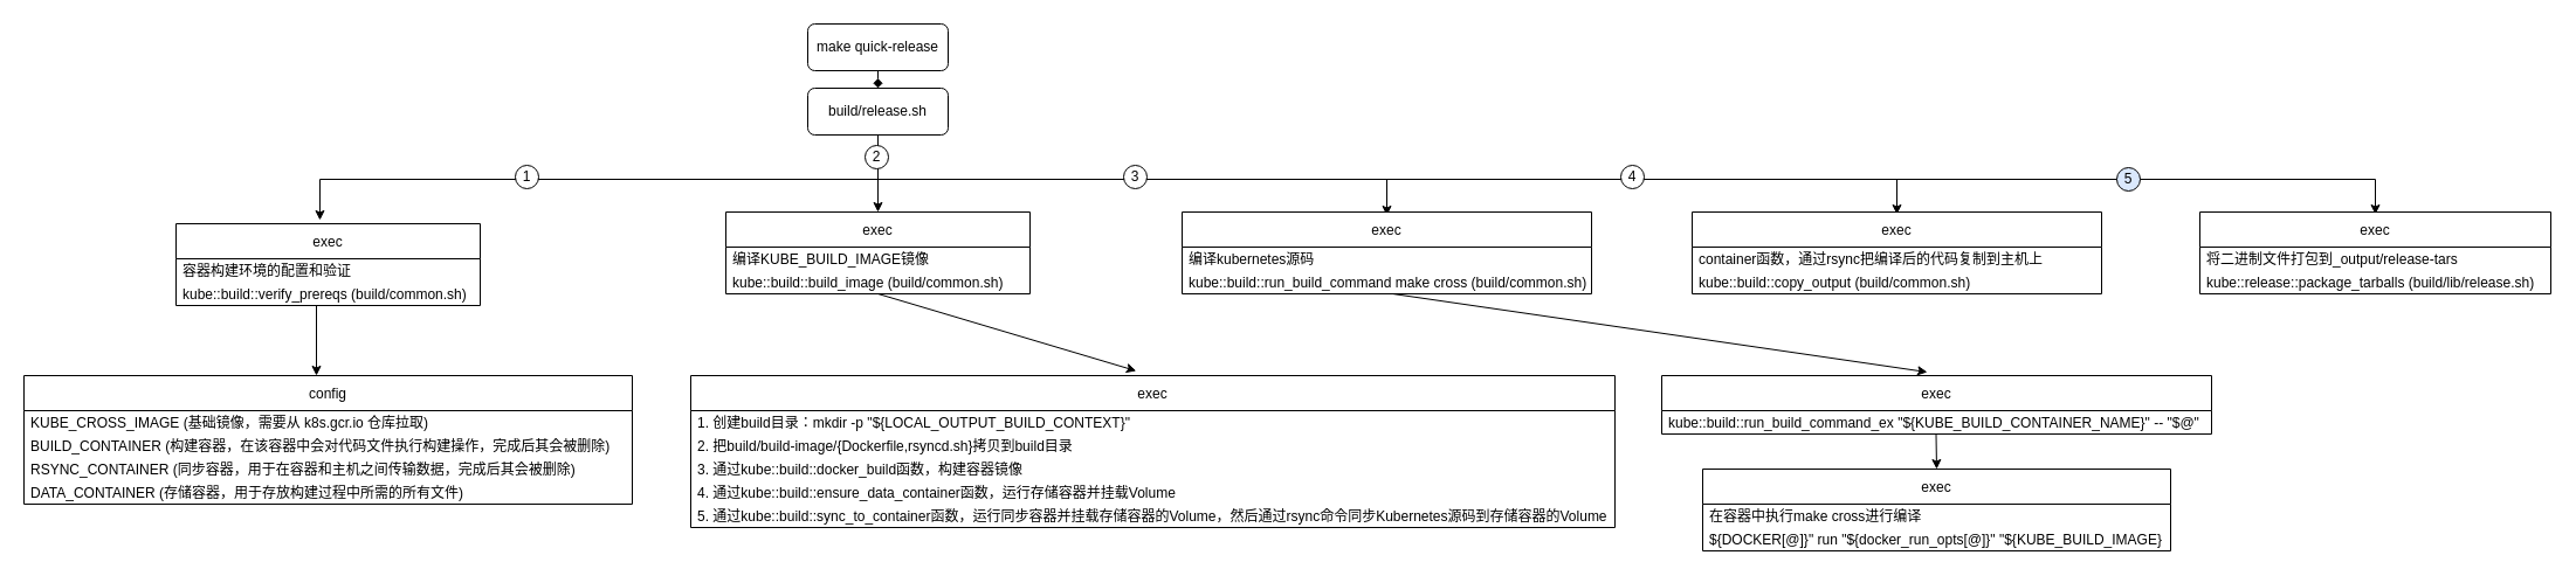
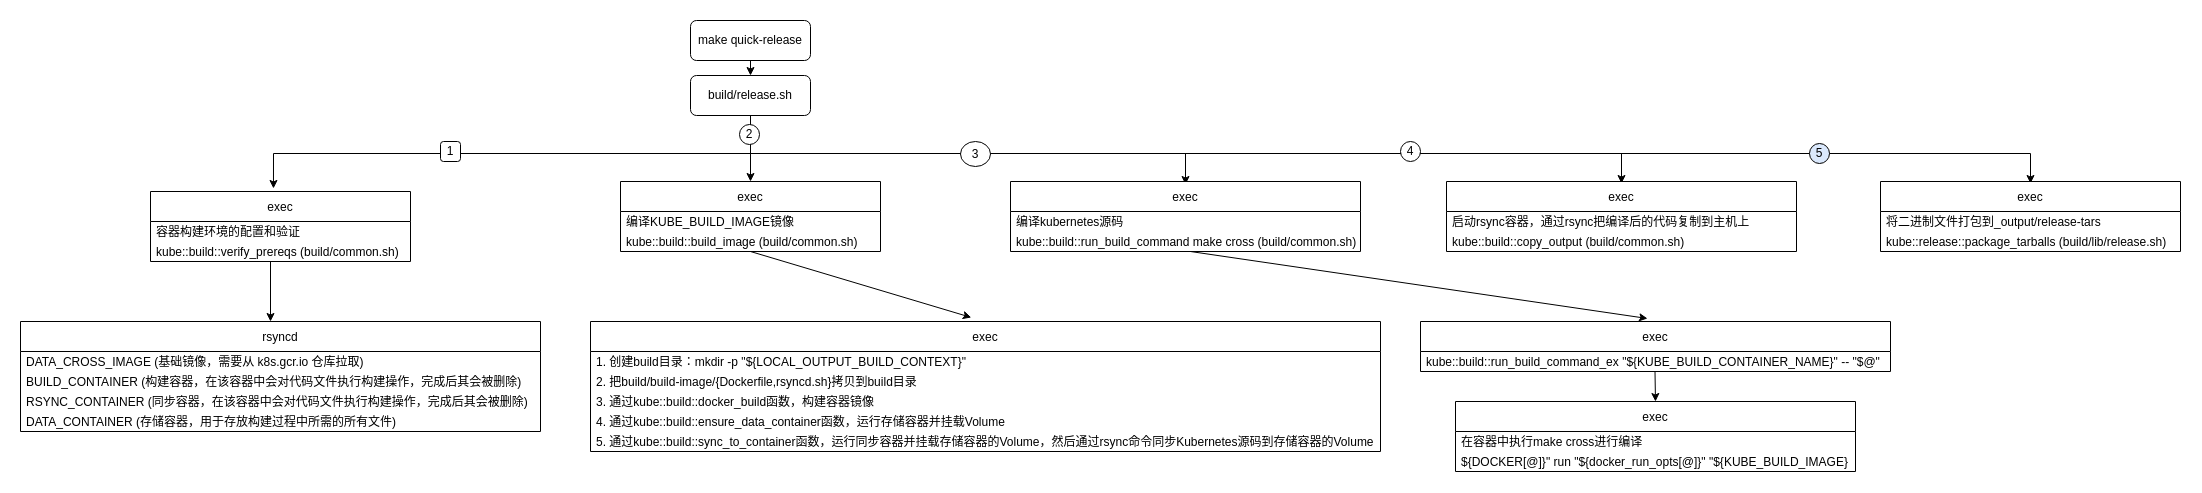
  <mxCell id="0" />
  <mxCell id="1" parent="0" />
- <mxCell id="2" style="edgeStyle=orthogonalEdgeStyle;rounded=0;orthogonalLoop=1;jettySize=auto;html=1;exitX=0.5;exitY=1;exitDx=0;exitDy=0;entryX=0.5;entryY=0;entryDx=0;entryDy=0;endArrow=diamond;" edge="1" parent="1" source="3" target="17"><mxGeometry relative="1" as="geometry" /></mxCell>
+ <mxCell id="2" style="edgeStyle=orthogonalEdgeStyle;rounded=0;orthogonalLoop=1;jettySize=auto;html=1;exitX=0.5;exitY=1;exitDx=0;exitDy=0;entryX=0.5;entryY=0;entryDx=0;entryDy=0;" edge="1" parent="1" source="3" target="17"><mxGeometry relative="1" as="geometry" /></mxCell>
  <mxCell id="3" value="make&amp;nbsp;quick-release" style="rounded=1;whiteSpace=wrap;html=1;" vertex="1" parent="1"><mxGeometry x="690" y="20" width="120" height="40" as="geometry" /></mxCell>
  <mxCell id="4" value="exec" style="swimlane;fontStyle=0;childLayout=stackLayout;horizontal=1;startSize=30;horizontalStack=0;resizeParent=1;resizeParentMax=0;resizeLast=0;collapsible=1;marginBottom=0;" vertex="1" parent="1"><mxGeometry x="150" y="191" width="260" height="70" as="geometry" /></mxCell>
  <mxCell id="5" value="容器构建环境的配置和验证" style="text;strokeColor=none;fillColor=none;align=left;verticalAlign=middle;spacingLeft=4;spacingRight=4;overflow=hidden;points=[[0,0.5],[1,0.5]];portConstraint=eastwest;rotatable=0;" vertex="1" parent="4"><mxGeometry y="30" width="260" height="20" as="geometry" /></mxCell>
  <mxCell id="6" value="kube::build::verify_prereqs (build/common.sh)" style="text;strokeColor=none;fillColor=none;align=left;verticalAlign=middle;spacingLeft=4;spacingRight=4;overflow=hidden;points=[[0,0.5],[1,0.5]];portConstraint=eastwest;rotatable=0;" vertex="1" parent="4"><mxGeometry y="50" width="260" height="20" as="geometry" /></mxCell>
- <mxCell id="7" value="config" style="swimlane;fontStyle=0;childLayout=stackLayout;horizontal=1;startSize=30;horizontalStack=0;resizeParent=1;resizeParentMax=0;resizeLast=0;collapsible=1;marginBottom=0;" vertex="1" parent="1"><mxGeometry x="20" y="321" width="520" height="110" as="geometry" /></mxCell>
- <mxCell id="8" value="KUBE_CROSS_IMAGE (基础镜像，需要从 k8s.gcr.io 仓库拉取)" style="text;strokeColor=none;fillColor=none;align=left;verticalAlign=middle;spacingLeft=4;spacingRight=4;overflow=hidden;points=[[0,0.5],[1,0.5]];portConstraint=eastwest;rotatable=0;" vertex="1" parent="7"><mxGeometry y="30" width="520" height="20" as="geometry" /></mxCell>
+ <mxCell id="7" value="rsyncd" style="swimlane;fontStyle=0;childLayout=stackLayout;horizontal=1;startSize=30;horizontalStack=0;resizeParent=1;resizeParentMax=0;resizeLast=0;collapsible=1;marginBottom=0;" vertex="1" parent="1"><mxGeometry x="20" y="321" width="520" height="110" as="geometry" /></mxCell>
+ <mxCell id="8" value="DATA_CROSS_IMAGE (基础镜像，需要从 k8s.gcr.io 仓库拉取)" style="text;strokeColor=none;fillColor=none;align=left;verticalAlign=middle;spacingLeft=4;spacingRight=4;overflow=hidden;points=[[0,0.5],[1,0.5]];portConstraint=eastwest;rotatable=0;" vertex="1" parent="7"><mxGeometry y="30" width="520" height="20" as="geometry" /></mxCell>
  <mxCell id="9" value="BUILD_CONTAINER (构建容器，在该容器中会对代码文件执行构建操作，完成后其会被删除)" style="text;strokeColor=none;fillColor=none;align=left;verticalAlign=middle;spacingLeft=4;spacingRight=4;overflow=hidden;points=[[0,0.5],[1,0.5]];portConstraint=eastwest;rotatable=0;" vertex="1" parent="7"><mxGeometry y="50" width="520" height="20" as="geometry" /></mxCell>
- <mxCell id="10" value="RSYNC_CONTAINER (同步容器，用于在容器和主机之间传输数据，完成后其会被删除)" style="text;strokeColor=none;fillColor=none;align=left;verticalAlign=middle;spacingLeft=4;spacingRight=4;overflow=hidden;points=[[0,0.5],[1,0.5]];portConstraint=eastwest;rotatable=0;" vertex="1" parent="7"><mxGeometry y="70" width="520" height="20" as="geometry" /></mxCell>
+ <mxCell id="10" value="RSYNC_CONTAINER (同步容器，在该容器中会对代码文件执行构建操作，完成后其会被删除)" style="text;strokeColor=none;fillColor=none;align=left;verticalAlign=middle;spacingLeft=4;spacingRight=4;overflow=hidden;points=[[0,0.5],[1,0.5]];portConstraint=eastwest;rotatable=0;" vertex="1" parent="7"><mxGeometry y="70" width="520" height="20" as="geometry" /></mxCell>
  <mxCell id="11" value="DATA_CONTAINER (存储容器，用于存放构建过程中所需的所有文件)" style="text;strokeColor=none;fillColor=none;align=left;verticalAlign=middle;spacingLeft=4;spacingRight=4;overflow=hidden;points=[[0,0.5],[1,0.5]];portConstraint=eastwest;rotatable=0;" vertex="1" parent="7"><mxGeometry y="90" width="520" height="20" as="geometry" /></mxCell>
  <mxCell id="12" style="edgeStyle=orthogonalEdgeStyle;rounded=0;orthogonalLoop=1;jettySize=auto;html=1;entryX=0.473;entryY=-0.043;entryDx=0;entryDy=0;entryPerimeter=0;exitX=0.5;exitY=1;exitDx=0;exitDy=0;" edge="1" parent="1" source="17" target="4"><mxGeometry relative="1" as="geometry" /></mxCell>
  <mxCell id="13" style="edgeStyle=orthogonalEdgeStyle;rounded=0;orthogonalLoop=1;jettySize=auto;html=1;exitX=0.5;exitY=1;exitDx=0;exitDy=0;entryX=0.5;entryY=0;entryDx=0;entryDy=0;" edge="1" parent="1" source="17" target="18"><mxGeometry relative="1" as="geometry" /></mxCell>
  <mxCell id="14" style="edgeStyle=orthogonalEdgeStyle;rounded=0;orthogonalLoop=1;jettySize=auto;html=1;exitX=0.5;exitY=1;exitDx=0;exitDy=0;entryX=0.5;entryY=0;entryDx=0;entryDy=0;" edge="1" parent="1"><mxGeometry relative="1" as="geometry"><mxPoint x="750" y="118" as="sourcePoint" /><mxPoint x="1185" y="184" as="targetPoint" /><Array as="points"><mxPoint x="750" y="153" /><mxPoint x="1185" y="153" /></Array></mxGeometry></mxCell>
  <mxCell id="15" style="edgeStyle=orthogonalEdgeStyle;rounded=0;orthogonalLoop=1;jettySize=auto;html=1;exitX=0.5;exitY=1;exitDx=0;exitDy=0;entryX=0.5;entryY=0;entryDx=0;entryDy=0;" edge="1" parent="1"><mxGeometry relative="1" as="geometry"><mxPoint x="750" y="117" as="sourcePoint" /><mxPoint x="1621" y="183" as="targetPoint" /><Array as="points"><mxPoint x="750" y="153" /><mxPoint x="1621" y="153" /></Array></mxGeometry></mxCell>
  <mxCell id="16" style="edgeStyle=orthogonalEdgeStyle;rounded=0;orthogonalLoop=1;jettySize=auto;html=1;exitX=0.5;exitY=1;exitDx=0;exitDy=0;entryX=0.5;entryY=0;entryDx=0;entryDy=0;" edge="1" parent="1"><mxGeometry relative="1" as="geometry"><mxPoint x="750" y="117" as="sourcePoint" /><mxPoint x="2030" y="183" as="targetPoint" /><Array as="points"><mxPoint x="750" y="153" /><mxPoint x="2030" y="153" /></Array></mxGeometry></mxCell>
  <mxCell id="17" value="&lt;span style=&quot;text-align: left;&quot;&gt;build/release.sh&lt;/span&gt;" style="rounded=1;whiteSpace=wrap;html=1;" vertex="1" parent="1"><mxGeometry x="690" y="75" width="120" height="40" as="geometry" /></mxCell>
  <mxCell id="18" value="exec" style="swimlane;fontStyle=0;childLayout=stackLayout;horizontal=1;startSize=30;horizontalStack=0;resizeParent=1;resizeParentMax=0;resizeLast=0;collapsible=1;marginBottom=0;" vertex="1" parent="1"><mxGeometry x="620" y="181" width="260" height="70" as="geometry" /></mxCell>
  <mxCell id="19" value="编译KUBE_BUILD_IMAGE镜像" style="text;strokeColor=none;fillColor=none;align=left;verticalAlign=middle;spacingLeft=4;spacingRight=4;overflow=hidden;points=[[0,0.5],[1,0.5]];portConstraint=eastwest;rotatable=0;" vertex="1" parent="18"><mxGeometry y="30" width="260" height="20" as="geometry" /></mxCell>
  <mxCell id="20" value="kube::build::build_image (build/common.sh)" style="text;strokeColor=none;fillColor=none;align=left;verticalAlign=middle;spacingLeft=4;spacingRight=4;overflow=hidden;points=[[0,0.5],[1,0.5]];portConstraint=eastwest;rotatable=0;" vertex="1" parent="18"><mxGeometry y="50" width="260" height="20" as="geometry" /></mxCell>
  <mxCell id="21" value="" style="endArrow=classic;html=1;rounded=0;" edge="1" parent="1"><mxGeometry width="50" height="50" relative="1" as="geometry"><mxPoint x="270" y="261" as="sourcePoint" /><mxPoint x="270" y="321" as="targetPoint" /></mxGeometry></mxCell>
  <mxCell id="22" value="exec" style="swimlane;fontStyle=0;childLayout=stackLayout;horizontal=1;startSize=30;horizontalStack=0;resizeParent=1;resizeParentMax=0;resizeLast=0;collapsible=1;marginBottom=0;" vertex="1" parent="1"><mxGeometry x="590" y="321" width="790" height="130" as="geometry" /></mxCell>
  <mxCell id="23" value="1. 创建build目录：mkdir -p &quot;${LOCAL_OUTPUT_BUILD_CONTEXT}&quot;" style="text;strokeColor=none;fillColor=none;align=left;verticalAlign=middle;spacingLeft=4;spacingRight=4;overflow=hidden;points=[[0,0.5],[1,0.5]];portConstraint=eastwest;rotatable=0;" vertex="1" parent="22"><mxGeometry y="30" width="790" height="20" as="geometry" /></mxCell>
  <mxCell id="24" value="2. 把build/build-image/{Dockerfile,rsyncd.sh}拷贝到build目录" style="text;strokeColor=none;fillColor=none;align=left;verticalAlign=middle;spacingLeft=4;spacingRight=4;overflow=hidden;points=[[0,0.5],[1,0.5]];portConstraint=eastwest;rotatable=0;" vertex="1" parent="22"><mxGeometry y="50" width="790" height="20" as="geometry" /></mxCell>
  <mxCell id="25" value="3. 通过kube::build::docker_build函数，构建容器镜像" style="text;strokeColor=none;fillColor=none;align=left;verticalAlign=middle;spacingLeft=4;spacingRight=4;overflow=hidden;points=[[0,0.5],[1,0.5]];portConstraint=eastwest;rotatable=0;" vertex="1" parent="22"><mxGeometry y="70" width="790" height="20" as="geometry" /></mxCell>
  <mxCell id="26" value="4. 通过kube::build::ensure_data_container函数，运行存储容器并挂载Volume" style="text;strokeColor=none;fillColor=none;align=left;verticalAlign=middle;spacingLeft=4;spacingRight=4;overflow=hidden;points=[[0,0.5],[1,0.5]];portConstraint=eastwest;rotatable=0;" vertex="1" parent="22"><mxGeometry y="90" width="790" height="20" as="geometry" /></mxCell>
  <mxCell id="27" value="5. 通过kube::build::sync_to_container函数，运行同步容器并挂载存储容器的Volume，然后通过rsync命令同步Kubernetes源码到存储容器的Volume" style="text;strokeColor=none;fillColor=none;align=left;verticalAlign=middle;spacingLeft=4;spacingRight=4;overflow=hidden;points=[[0,0.5],[1,0.5]];portConstraint=eastwest;rotatable=0;" vertex="1" parent="22"><mxGeometry y="110" width="790" height="20" as="geometry" /></mxCell>
  <mxCell id="28" value="" style="endArrow=classic;html=1;rounded=0;entryX=0.482;entryY=-0.031;entryDx=0;entryDy=0;entryPerimeter=0;" edge="1" parent="1" target="22"><mxGeometry width="50" height="50" relative="1" as="geometry"><mxPoint x="750" y="251" as="sourcePoint" /><mxPoint x="820" y="291" as="targetPoint" /><Array as="points" /></mxGeometry></mxCell>
  <mxCell id="29" value="exec" style="swimlane;fontStyle=0;childLayout=stackLayout;horizontal=1;startSize=30;horizontalStack=0;resizeParent=1;resizeParentMax=0;resizeLast=0;collapsible=1;marginBottom=0;" vertex="1" parent="1"><mxGeometry x="1010" y="181" width="350" height="70" as="geometry" /></mxCell>
  <mxCell id="30" value="编译kubernetes源码" style="text;strokeColor=none;fillColor=none;align=left;verticalAlign=middle;spacingLeft=4;spacingRight=4;overflow=hidden;points=[[0,0.5],[1,0.5]];portConstraint=eastwest;rotatable=0;" vertex="1" parent="29"><mxGeometry y="30" width="350" height="20" as="geometry" /></mxCell>
  <mxCell id="31" value="kube::build::run_build_command make cross (build/common.sh)" style="text;strokeColor=none;fillColor=none;align=left;verticalAlign=middle;spacingLeft=4;spacingRight=4;overflow=hidden;points=[[0,0.5],[1,0.5]];portConstraint=eastwest;rotatable=0;" vertex="1" parent="29"><mxGeometry y="50" width="350" height="20" as="geometry" /></mxCell>
- <mxCell id="32" value="1" style="ellipse;whiteSpace=wrap;html=1;" vertex="1" parent="1"><mxGeometry x="440" y="141" width="20" height="20" as="geometry" /></mxCell>
+ <mxCell id="32" value="1" style="whiteSpace=wrap;html=1;rounded=1;" vertex="1" parent="1"><mxGeometry x="440" y="141" width="20" height="20" as="geometry" /></mxCell>
  <mxCell id="33" value="2" style="ellipse;whiteSpace=wrap;html=1;" vertex="1" parent="1"><mxGeometry x="739" y="124" width="20" height="20" as="geometry" /></mxCell>
- <mxCell id="34" value="3" style="ellipse;whiteSpace=wrap;html=1;" vertex="1" parent="1"><mxGeometry x="960" y="141" width="20" height="20" as="geometry" /></mxCell>
+ <mxCell id="34" value="3" style="ellipse;whiteSpace=wrap;html=1;" vertex="1" parent="1"><mxGeometry x="960" y="141" width="30" height="25" as="geometry" /></mxCell>
  <mxCell id="35" value="exec" style="swimlane;fontStyle=0;childLayout=stackLayout;horizontal=1;startSize=30;horizontalStack=0;resizeParent=1;resizeParentMax=0;resizeLast=0;collapsible=1;marginBottom=0;" vertex="1" parent="1"><mxGeometry x="1420" y="321" width="470" height="50" as="geometry" /></mxCell>
  <mxCell id="36" value="kube::build::run_build_command_ex &quot;${KUBE_BUILD_CONTAINER_NAME}&quot; -- &quot;$@&quot;" style="text;strokeColor=none;fillColor=none;align=left;verticalAlign=middle;spacingLeft=4;spacingRight=4;overflow=hidden;points=[[0,0.5],[1,0.5]];portConstraint=eastwest;rotatable=0;" vertex="1" parent="35"><mxGeometry y="30" width="470" height="20" as="geometry" /></mxCell>
  <mxCell id="37" value="exec" style="swimlane;fontStyle=0;childLayout=stackLayout;horizontal=1;startSize=30;horizontalStack=0;resizeParent=1;resizeParentMax=0;resizeLast=0;collapsible=1;marginBottom=0;" vertex="1" parent="1"><mxGeometry x="1455" y="401" width="400" height="70" as="geometry" /></mxCell>
  <mxCell id="38" value="在容器中执行make cross进行编译" style="text;strokeColor=none;fillColor=none;align=left;verticalAlign=middle;spacingLeft=4;spacingRight=4;overflow=hidden;points=[[0,0.5],[1,0.5]];portConstraint=eastwest;rotatable=0;" vertex="1" parent="37"><mxGeometry y="30" width="400" height="20" as="geometry" /></mxCell>
  <mxCell id="39" value="${DOCKER[@]}&quot; run &quot;${docker_run_opts[@]}&quot; &quot;${KUBE_BUILD_IMAGE}" style="text;strokeColor=none;fillColor=none;align=left;verticalAlign=middle;spacingLeft=4;spacingRight=4;overflow=hidden;points=[[0,0.5],[1,0.5]];portConstraint=eastwest;rotatable=0;" vertex="1" parent="37"><mxGeometry y="50" width="400" height="20" as="geometry" /></mxCell>
  <mxCell id="40" value="" style="endArrow=classic;html=1;rounded=0;entryX=0.483;entryY=-0.06;entryDx=0;entryDy=0;entryPerimeter=0;" edge="1" parent="1" target="35"><mxGeometry width="50" height="50" relative="1" as="geometry"><mxPoint x="1190" y="251" as="sourcePoint" /><mxPoint x="1310" y="301" as="targetPoint" /></mxGeometry></mxCell>
  <mxCell id="41" value="" style="endArrow=classic;html=1;rounded=0;" edge="1" parent="1"><mxGeometry width="50" height="50" relative="1" as="geometry"><mxPoint x="1654.5" y="371" as="sourcePoint" /><mxPoint x="1655" y="401" as="targetPoint" /></mxGeometry></mxCell>
  <mxCell id="42" value="exec" style="swimlane;fontStyle=0;childLayout=stackLayout;horizontal=1;startSize=30;horizontalStack=0;resizeParent=1;resizeParentMax=0;resizeLast=0;collapsible=1;marginBottom=0;" vertex="1" parent="1"><mxGeometry x="1446" y="181" width="350" height="70" as="geometry" /></mxCell>
- <mxCell id="43" value="container函数，通过rsync把编译后的代码复制到主机上" style="text;strokeColor=none;fillColor=none;align=left;verticalAlign=middle;spacingLeft=4;spacingRight=4;overflow=hidden;points=[[0,0.5],[1,0.5]];portConstraint=eastwest;rotatable=0;" vertex="1" parent="42"><mxGeometry y="30" width="350" height="20" as="geometry" /></mxCell>
+ <mxCell id="43" value="启动rsync容器，通过rsync把编译后的代码复制到主机上" style="text;strokeColor=none;fillColor=none;align=left;verticalAlign=middle;spacingLeft=4;spacingRight=4;overflow=hidden;points=[[0,0.5],[1,0.5]];portConstraint=eastwest;rotatable=0;" vertex="1" parent="42"><mxGeometry y="30" width="350" height="20" as="geometry" /></mxCell>
  <mxCell id="44" value="kube::build::copy_output (build/common.sh)" style="text;strokeColor=none;fillColor=none;align=left;verticalAlign=middle;spacingLeft=4;spacingRight=4;overflow=hidden;points=[[0,0.5],[1,0.5]];portConstraint=eastwest;rotatable=0;" vertex="1" parent="42"><mxGeometry y="50" width="350" height="20" as="geometry" /></mxCell>
- <mxCell id="45" value="4" style="ellipse;whiteSpace=wrap;html=1;" vertex="1" parent="1"><mxGeometry x="1385" y="141" width="20" height="20" as="geometry" /></mxCell>
+ <mxCell id="45" value="4" style="ellipse;whiteSpace=wrap;html=1;" vertex="1" parent="1"><mxGeometry x="1400" y="141" width="20" height="20" as="geometry" /></mxCell>
  <mxCell id="46" value="exec" style="swimlane;fontStyle=0;childLayout=stackLayout;horizontal=1;startSize=30;horizontalStack=0;resizeParent=1;resizeParentMax=0;resizeLast=0;collapsible=1;marginBottom=0;" vertex="1" parent="1"><mxGeometry x="1880" y="181" width="300" height="70" as="geometry" /></mxCell>
  <mxCell id="47" value="将二进制文件打包到_output/release-tars" style="text;strokeColor=none;fillColor=none;align=left;verticalAlign=middle;spacingLeft=4;spacingRight=4;overflow=hidden;points=[[0,0.5],[1,0.5]];portConstraint=eastwest;rotatable=0;" vertex="1" parent="46"><mxGeometry y="30" width="300" height="20" as="geometry" /></mxCell>
  <mxCell id="48" value="kube::release::package_tarballs (build/lib/release.sh)" style="text;strokeColor=none;fillColor=none;align=left;verticalAlign=middle;spacingLeft=4;spacingRight=4;overflow=hidden;points=[[0,0.5],[1,0.5]];portConstraint=eastwest;rotatable=0;" vertex="1" parent="46"><mxGeometry y="50" width="300" height="20" as="geometry" /></mxCell>
  <mxCell id="49" value="5" style="ellipse;whiteSpace=wrap;html=1;fillColor=#dae8fc;" vertex="1" parent="1"><mxGeometry x="1809" y="143" width="20" height="20" as="geometry" /></mxCell>
